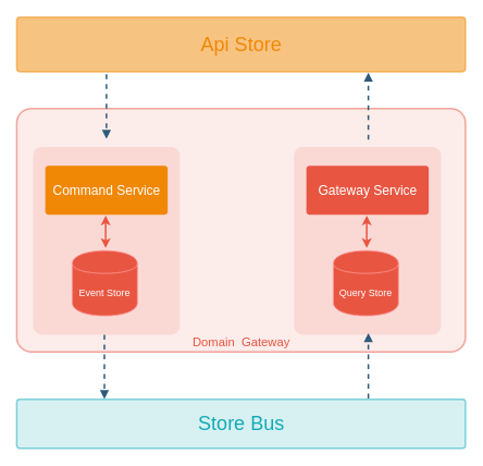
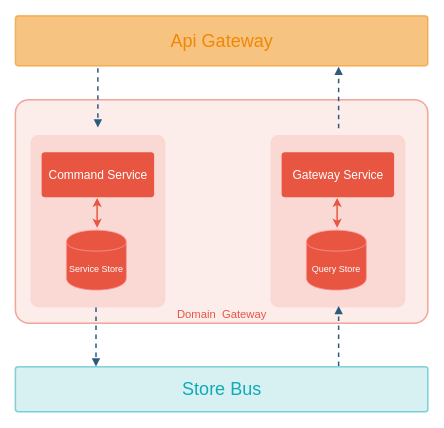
  <mxCell id="0" />
  <mxCell id="1" parent="0" />
- <mxCell id="2" value="&lt;font color=&quot;#f08705&quot; style=&quot;font-size: 24px&quot;&gt;Api Store&lt;/font&gt;" style="rounded=1;fillColor=#F08705;strokeWidth=2;html=1;strokeColor=#F08705;arcSize=6;opacity=50;" vertex="1" parent="1"><mxGeometry x="20" y="20" width="550" height="67" as="geometry" /></mxCell>
+ <mxCell id="2" value="&lt;font color=&quot;#f08705&quot; style=&quot;font-size: 24px&quot;&gt;Api Gateway&lt;/font&gt;" style="rounded=1;fillColor=#F08705;strokeWidth=2;html=1;strokeColor=#F08705;arcSize=6;opacity=50;" vertex="1" parent="1"><mxGeometry x="20" y="20" width="550" height="67" as="geometry" /></mxCell>
  <mxCell id="3" value="&lt;font color=&quot;#e85642&quot; style=&quot;font-size: 15px&quot;&gt;Domain&amp;nbsp; Gateway&lt;/font&gt;" style="rounded=1;fillColor=#FAD9D5;strokeWidth=2;html=1;strokeColor=#E85642;arcSize=6;opacity=50;verticalAlign=bottom;" vertex="1" parent="1"><mxGeometry x="20" y="132" width="550" height="298" as="geometry" /></mxCell>
  <mxCell id="4" value="" style="rounded=1;fillColor=#FAD9D5;strokeWidth=2;html=1;strokeColor=none;arcSize=6;perimeterSpacing=4;" vertex="1" parent="1"><mxGeometry x="40" y="179" width="180" height="230" as="geometry" /></mxCell>
- <mxCell id="5" value="Command Service" style="rounded=1;fillColor=#f08705;strokeWidth=2;html=1;strokeColor=none;fontColor=#FFFFFF;fontSize=16;arcSize=7;perimeterSpacing=4;" vertex="1" parent="1"><mxGeometry x="55" y="202" width="150" height="60" as="geometry" /></mxCell>
- <mxCell id="6" value="&lt;font color=&quot;#ffffff&quot;&gt;Event Store&lt;/font&gt;" style="shape=cylinder;whiteSpace=wrap;html=1;boundedLbl=1;backgroundOutline=1;strokeColor=#FF9999;fillColor=#E85642;" vertex="1" parent="1"><mxGeometry x="88" y="306" width="80" height="80" as="geometry" /></mxCell>
+ <mxCell id="5" value="Command Service" style="rounded=1;fillColor=#e85642;strokeWidth=2;html=1;strokeColor=none;fontColor=#FFFFFF;fontSize=16;arcSize=7;perimeterSpacing=4;" vertex="1" parent="1"><mxGeometry x="55" y="202" width="150" height="60" as="geometry" /></mxCell>
+ <mxCell id="6" value="&lt;font color=&quot;#ffffff&quot;&gt;Service Store&lt;/font&gt;" style="shape=cylinder;whiteSpace=wrap;html=1;boundedLbl=1;backgroundOutline=1;strokeColor=#FF9999;fillColor=#E85642;" vertex="1" parent="1"><mxGeometry x="88" y="306" width="80" height="80" as="geometry" /></mxCell>
  <mxCell id="7" value="" style="endArrow=classic;startArrow=classic;html=1;strokeColor=#E85642;strokeWidth=2;" edge="1" parent="1"><mxGeometry width="50" height="50" relative="1" as="geometry"><mxPoint x="129" y="303" as="sourcePoint" /><mxPoint x="129" y="263" as="targetPoint" /></mxGeometry></mxCell>
  <mxCell id="8" value="" style="edgeStyle=none;dashed=1;strokeWidth=2;html=1;strokeColor=#2f5b7c;endArrow=block;endFill=1;sourcePerimeterSpacing=2;entryX=0.2;entryY=0.125;entryDx=0;entryDy=0;entryPerimeter=0;" edge="1" parent="1" target="3"><mxGeometry x="1299.871" y="174.5" width="100" height="100" as="geometry"><mxPoint x="130" y="90" as="sourcePoint" /><mxPoint x="130" y="132" as="targetPoint" /></mxGeometry></mxCell>
  <mxCell id="9" value="" style="rounded=1;fillColor=#FAD9D5;strokeWidth=2;html=1;strokeColor=none;arcSize=6;perimeterSpacing=4;" vertex="1" parent="1"><mxGeometry x="360" y="179" width="180" height="230" as="geometry" /></mxCell>
  <mxCell id="10" value="Gateway Service" style="rounded=1;fillColor=#e85642;strokeWidth=2;html=1;strokeColor=none;fontColor=#FFFFFF;fontSize=16;arcSize=7;perimeterSpacing=4;" vertex="1" parent="1"><mxGeometry x="375" y="202" width="150" height="60" as="geometry" /></mxCell>
  <mxCell id="11" value="&lt;font color=&quot;#ffffff&quot;&gt;Query Store&lt;/font&gt;" style="shape=cylinder;whiteSpace=wrap;html=1;boundedLbl=1;backgroundOutline=1;strokeColor=#FF9999;fillColor=#E85642;" vertex="1" parent="1"><mxGeometry x="408" y="306" width="80" height="80" as="geometry" /></mxCell>
  <mxCell id="12" value="" style="endArrow=classic;startArrow=classic;html=1;strokeColor=#E85642;strokeWidth=2;" edge="1" parent="1"><mxGeometry width="50" height="50" relative="1" as="geometry"><mxPoint x="449" y="303" as="sourcePoint" /><mxPoint x="449" y="263" as="targetPoint" /></mxGeometry></mxCell>
  <mxCell id="13" value="&lt;font color=&quot;#12aab5&quot; style=&quot;font-size: 24px&quot;&gt;Store Bus&lt;/font&gt;" style="rounded=1;fillColor=#B0E3E6;strokeWidth=2;html=1;strokeColor=#12AAB5;arcSize=6;opacity=50;" vertex="1" parent="1"><mxGeometry x="20" y="488" width="550" height="60" as="geometry" /></mxCell>
  <mxCell id="14" value="" style="edgeStyle=none;dashed=1;strokeWidth=2;html=1;strokeColor=#2f5b7c;endArrow=block;endFill=1;sourcePerimeterSpacing=2;entryX=0.2;entryY=0.125;entryDx=0;entryDy=0;entryPerimeter=0;" edge="1" parent="1"><mxGeometry x="1297.371" y="493.5" width="100" height="100" as="geometry"><mxPoint x="127.5" y="409" as="sourcePoint" /><mxPoint x="127.5" y="488" as="targetPoint" /></mxGeometry></mxCell>
  <mxCell id="15" value="" style="edgeStyle=none;dashed=1;strokeWidth=2;html=1;strokeColor=#2f5b7c;endArrow=block;endFill=1;sourcePerimeterSpacing=2;" edge="1" parent="1"><mxGeometry x="1620.871" y="571.5" width="100" height="100" as="geometry"><mxPoint x="451" y="487" as="sourcePoint" /><mxPoint x="451" y="407" as="targetPoint" /></mxGeometry></mxCell>
  <mxCell id="16" value="" style="edgeStyle=none;dashed=1;strokeWidth=2;html=1;strokeColor=#2f5b7c;endArrow=block;endFill=1;sourcePerimeterSpacing=2;entryX=0.373;entryY=1.015;entryDx=0;entryDy=0;entryPerimeter=0;" edge="1" parent="1"><mxGeometry x="1639.871" y="581.5" width="100" height="100" as="geometry"><mxPoint x="451" y="170" as="sourcePoint" /><mxPoint x="451" y="88" as="targetPoint" /></mxGeometry></mxCell>
  <mxCell id="17" style="edgeStyle=none;rounded=0;orthogonalLoop=1;jettySize=auto;html=1;exitX=1;exitY=0.5;exitDx=0;exitDy=0;shadow=0;strokeColor=#000000;strokeWidth=2;" edge="1" parent="1" source="13" target="13"><mxGeometry relative="1" as="geometry" /></mxCell>
